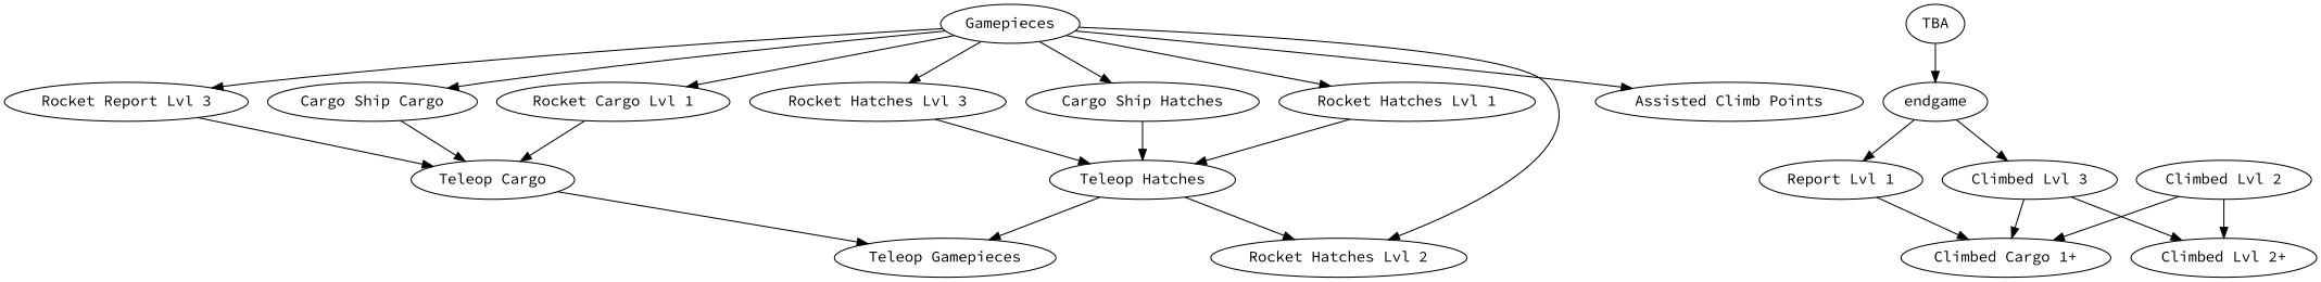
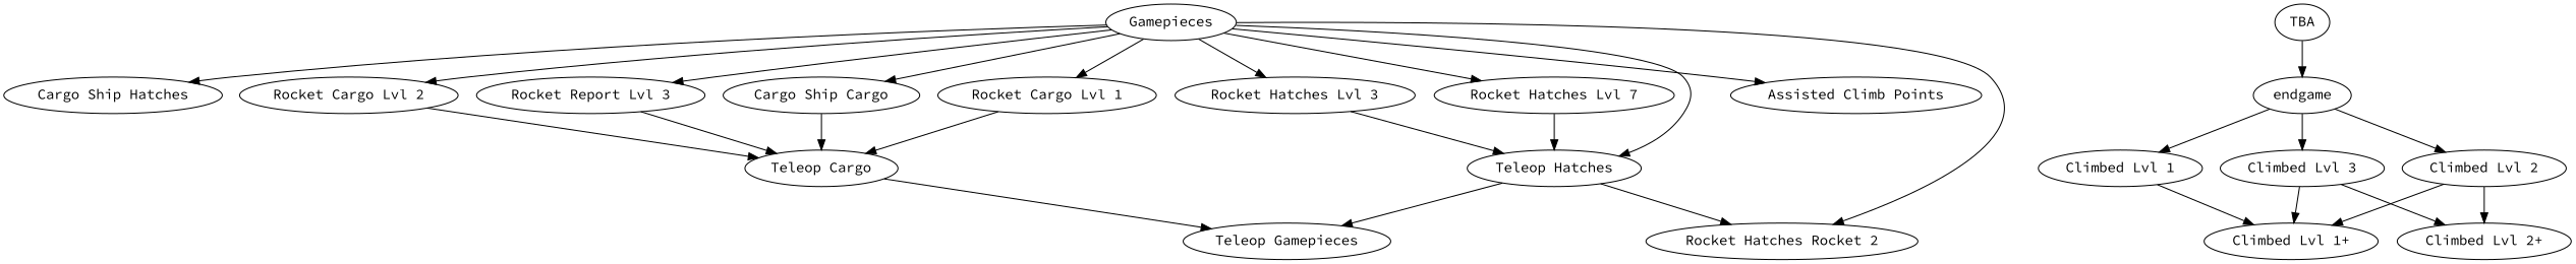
  digraph {
    fontname="Source Code Pro"
    node [fontname="Source Code Pro"]
    edge [fontname="Source Code Pro"]
    n1 [label=Gamepieces]
    "Cargo Ship Hatches"
    "Cargo Ship Cargo"
-   "Rocket Hatches Lvl 1"
+   "Rocket Hatches Lvl 1" [label="Rocket Hatches Lvl 7"]
    "Rocket Cargo Lvl 1"
-   "Rocket Hatches Lvl 2"
+   "Rocket Hatches Lvl 2" [label="Rocket Hatches Rocket 2"]
+   "Rocket Cargo Lvl 2"
    "Rocket Hatches Lvl 3"
    n9 [label="Rocket Report Lvl 3"]
    "Assisted Climb Points"
    "Teleop Hatches"
    "Teleop Cargo"
    "Teleop Gamepieces"
    TBA
    endgame
-   "Climbed Lvl 1" [label="Report Lvl 1"]
+   "Climbed Lvl 1"
    "Climbed Lvl 2"
    "Climbed Lvl 3"
-   "Climbed Lvl 1+" [label="Climbed Cargo 1+"]
+   "Climbed Lvl 1+"
    "Climbed Lvl 2+"
    n1 -> "Cargo Ship Hatches"
    n1 -> "Cargo Ship Cargo"
    n1 -> "Rocket Hatches Lvl 1"
    n1 -> "Rocket Cargo Lvl 1"
    n1 -> "Rocket Hatches Lvl 2"
+   n1 -> "Rocket Cargo Lvl 2"
    n1 -> "Rocket Hatches Lvl 3"
    n1 -> n9
    n1 -> "Assisted Climb Points"
-   "Cargo Ship Hatches" -> "Teleop Hatches"
+   n1 -> "Teleop Hatches"
    "Cargo Ship Cargo" -> "Teleop Cargo"
    "Rocket Hatches Lvl 1" -> "Teleop Hatches"
    "Rocket Cargo Lvl 1" -> "Teleop Cargo"
+   "Rocket Cargo Lvl 2" -> "Teleop Cargo"
    "Rocket Hatches Lvl 3" -> "Teleop Hatches"
    n9 -> "Teleop Cargo"
    "Teleop Hatches" -> "Rocket Hatches Lvl 2"
    "Teleop Hatches" -> "Teleop Gamepieces"
    "Teleop Cargo" -> "Teleop Gamepieces"
    TBA -> endgame
    endgame -> "Climbed Lvl 1"
+   endgame -> "Climbed Lvl 2"
    endgame -> "Climbed Lvl 3"
    "Climbed Lvl 1" -> "Climbed Lvl 1+"
    "Climbed Lvl 2" -> "Climbed Lvl 1+"
    "Climbed Lvl 2" -> "Climbed Lvl 2+"
    "Climbed Lvl 3" -> "Climbed Lvl 1+"
    "Climbed Lvl 3" -> "Climbed Lvl 2+"
  }
